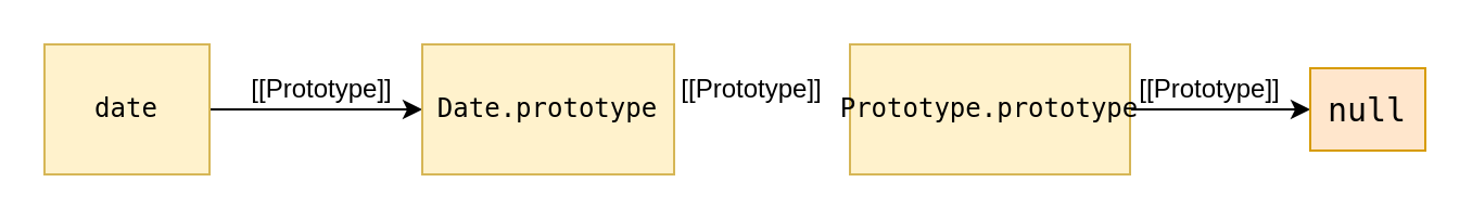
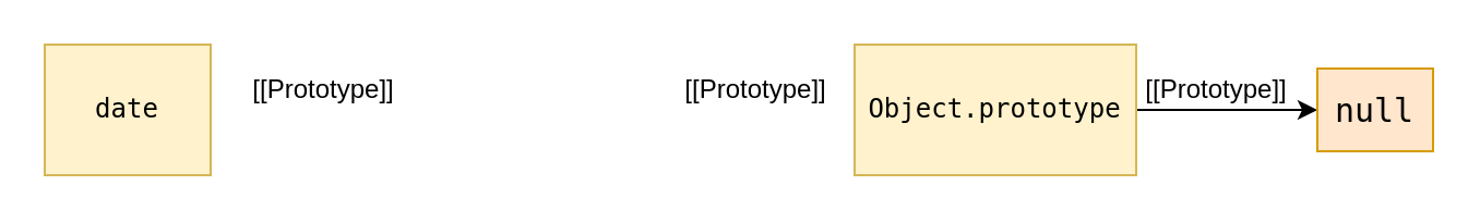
  <mxCell id="0" />
  <mxCell id="1" parent="0" />
- <mxCell id="2" style="edgeStyle=orthogonalEdgeStyle;rounded=0;orthogonalLoop=1;jettySize=auto;html=1;entryX=0;entryY=0.5;entryDx=0;entryDy=0;fontSize=15;" edge="1" parent="1" source="3" target="4"><mxGeometry relative="1" as="geometry" /></mxCell>
  <mxCell id="3" value="&lt;pre&gt;date&lt;/pre&gt;" style="rounded=0;whiteSpace=wrap;html=1;fillColor=#fff2cc;strokeColor=#d6b656;" vertex="1" parent="1"><mxGeometry x="20" y="20" width="76" height="60" as="geometry" /></mxCell>
- <mxCell id="4" value="&lt;pre&gt;Date.prototype&lt;/pre&gt;" style="rounded=0;whiteSpace=wrap;html=1;fillColor=#fff2cc;strokeColor=#d6b656;" vertex="1" parent="1"><mxGeometry x="194" y="20" width="116" height="60" as="geometry" /></mxCell>
  <mxCell id="5" style="edgeStyle=orthogonalEdgeStyle;rounded=0;orthogonalLoop=1;jettySize=auto;html=1;fontSize=12;" edge="1" parent="1" source="6" target="7"><mxGeometry relative="1" as="geometry" /></mxCell>
- <mxCell id="6" value="&lt;pre&gt;Prototype.prototype&lt;/pre&gt;" style="rounded=0;whiteSpace=wrap;html=1;fillColor=#fff2cc;strokeColor=#d6b656;" vertex="1" parent="1"><mxGeometry x="391" y="20" width="129" height="60" as="geometry" /></mxCell>
+ <mxCell id="6" value="&lt;pre&gt;Object.prototype&lt;/pre&gt;" style="rounded=0;whiteSpace=wrap;html=1;fillColor=#fff2cc;strokeColor=#d6b656;" vertex="1" parent="1"><mxGeometry x="391" y="20" width="129" height="60" as="geometry" /></mxCell>
  <mxCell id="7" value="&lt;pre&gt;&lt;font style=&quot;font-size: 15px&quot;&gt;null&lt;/font&gt;&lt;/pre&gt;" style="rounded=0;whiteSpace=wrap;html=1;fillColor=#ffe6cc;strokeColor=#d79b00;" vertex="1" parent="1"><mxGeometry x="603" y="31" width="53" height="38" as="geometry" /></mxCell>
  <mxCell id="8" value="&lt;font style=&quot;font-size: 12px&quot;&gt;[[Prototype]]&lt;/font&gt;" style="text;html=1;strokeColor=none;fillColor=none;align=center;verticalAlign=middle;whiteSpace=wrap;rounded=0;fontSize=15;" vertex="1" parent="1"><mxGeometry x="118" y="24" width="60" height="30" as="geometry" /></mxCell>
  <mxCell id="9" value="&lt;font style=&quot;font-size: 12px&quot;&gt;[[Prototype]]&lt;/font&gt;" style="text;html=1;strokeColor=none;fillColor=none;align=center;verticalAlign=middle;whiteSpace=wrap;rounded=0;fontSize=15;" vertex="1" parent="1"><mxGeometry x="316" y="24" width="60" height="30" as="geometry" /></mxCell>
  <mxCell id="10" value="&lt;font style=&quot;font-size: 12px&quot;&gt;[[Prototype]]&lt;/font&gt;" style="text;html=1;strokeColor=none;fillColor=none;align=center;verticalAlign=middle;whiteSpace=wrap;rounded=0;fontSize=15;" vertex="1" parent="1"><mxGeometry x="527" y="24" width="60" height="30" as="geometry" /></mxCell>
